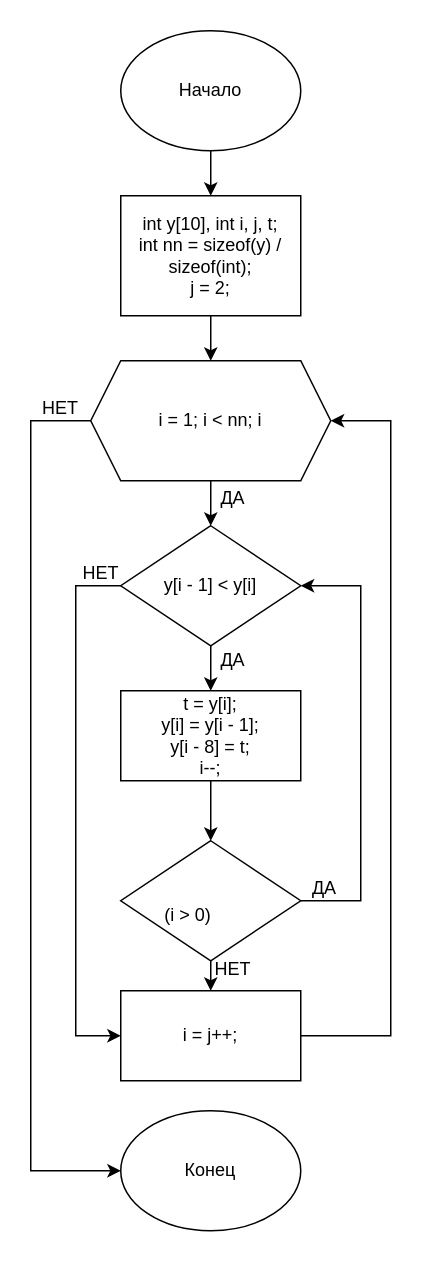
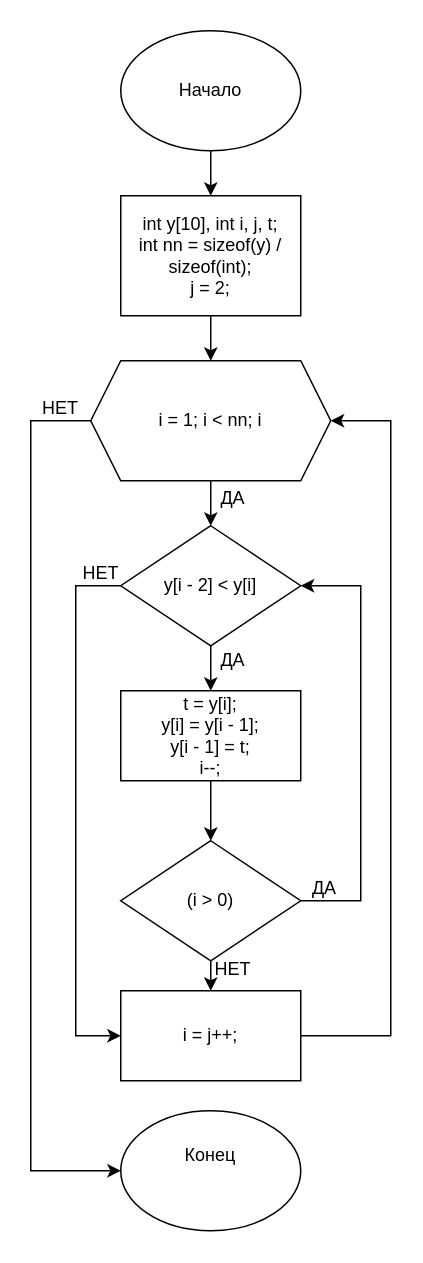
  <mxCell id="0" />
  <mxCell id="1" parent="0" />
  <mxCell id="2" style="edgeStyle=orthogonalEdgeStyle;rounded=0;orthogonalLoop=1;jettySize=auto;html=1;exitX=0.5;exitY=1;exitDx=0;exitDy=0;entryX=0.5;entryY=0;entryDx=0;entryDy=0;" edge="1" parent="1" source="3" target="5"><mxGeometry relative="1" as="geometry" /></mxCell>
  <mxCell id="3" value="" style="ellipse;whiteSpace=wrap;html=1;" vertex="1" parent="1"><mxGeometry x="80" y="20" width="120" height="80" as="geometry" /></mxCell>
  <mxCell id="4" style="edgeStyle=orthogonalEdgeStyle;rounded=0;orthogonalLoop=1;jettySize=auto;html=1;exitX=0.5;exitY=1;exitDx=0;exitDy=0;entryX=0.5;entryY=0;entryDx=0;entryDy=0;" edge="1" parent="1" source="5" target="8"><mxGeometry relative="1" as="geometry" /></mxCell>
  <mxCell id="5" value="" style="rounded=0;whiteSpace=wrap;html=1;" vertex="1" parent="1"><mxGeometry x="80" y="130" width="120" height="80" as="geometry" /></mxCell>
  <mxCell id="6" style="edgeStyle=orthogonalEdgeStyle;rounded=0;orthogonalLoop=1;jettySize=auto;html=1;exitX=0.5;exitY=1;exitDx=0;exitDy=0;entryX=0.5;entryY=0;entryDx=0;entryDy=0;" edge="1" parent="1" source="8" target="11"><mxGeometry relative="1" as="geometry" /></mxCell>
  <mxCell id="7" style="edgeStyle=orthogonalEdgeStyle;rounded=0;orthogonalLoop=1;jettySize=auto;html=1;exitX=0;exitY=0.5;exitDx=0;exitDy=0;entryX=0;entryY=0.5;entryDx=0;entryDy=0;" edge="1" parent="1" source="8" target="19"><mxGeometry relative="1" as="geometry"><Array as="points"><mxPoint x="20" y="280" /><mxPoint x="20" y="780" /></Array></mxGeometry></mxCell>
  <mxCell id="8" value="" style="shape=hexagon;perimeter=hexagonPerimeter2;whiteSpace=wrap;html=1;fixedSize=1;" vertex="1" parent="1"><mxGeometry x="60" y="240" width="160" height="80" as="geometry" /></mxCell>
  <mxCell id="9" style="edgeStyle=orthogonalEdgeStyle;rounded=0;orthogonalLoop=1;jettySize=auto;html=1;exitX=0.5;exitY=1;exitDx=0;exitDy=0;entryX=0.5;entryY=0;entryDx=0;entryDy=0;" edge="1" parent="1" source="11" target="13"><mxGeometry relative="1" as="geometry" /></mxCell>
  <mxCell id="10" style="edgeStyle=orthogonalEdgeStyle;rounded=0;orthogonalLoop=1;jettySize=auto;html=1;exitX=0;exitY=0.5;exitDx=0;exitDy=0;entryX=0;entryY=0.5;entryDx=0;entryDy=0;" edge="1" parent="1" source="11" target="18"><mxGeometry relative="1" as="geometry"><Array as="points"><mxPoint x="50" y="390" /><mxPoint x="50" y="690" /></Array></mxGeometry></mxCell>
  <mxCell id="11" value="" style="rhombus;whiteSpace=wrap;html=1;" vertex="1" parent="1"><mxGeometry x="80" y="350" width="120" height="80" as="geometry" /></mxCell>
  <mxCell id="12" style="edgeStyle=orthogonalEdgeStyle;rounded=0;orthogonalLoop=1;jettySize=auto;html=1;exitX=0.5;exitY=1;exitDx=0;exitDy=0;entryX=0.5;entryY=0;entryDx=0;entryDy=0;" edge="1" parent="1" source="13" target="16"><mxGeometry relative="1" as="geometry" /></mxCell>
  <mxCell id="13" value="" style="rounded=0;whiteSpace=wrap;html=1;" vertex="1" parent="1"><mxGeometry x="80" y="460" width="120" height="60" as="geometry" /></mxCell>
  <mxCell id="14" style="edgeStyle=orthogonalEdgeStyle;rounded=0;orthogonalLoop=1;jettySize=auto;html=1;exitX=1;exitY=0.5;exitDx=0;exitDy=0;entryX=1;entryY=0.5;entryDx=0;entryDy=0;" edge="1" parent="1" source="16" target="11"><mxGeometry relative="1" as="geometry"><Array as="points"><mxPoint x="240" y="600" /><mxPoint x="240" y="390" /></Array></mxGeometry></mxCell>
  <mxCell id="15" style="edgeStyle=orthogonalEdgeStyle;rounded=0;orthogonalLoop=1;jettySize=auto;html=1;exitX=0.5;exitY=1;exitDx=0;exitDy=0;entryX=0.5;entryY=0;entryDx=0;entryDy=0;" edge="1" parent="1" source="16" target="18"><mxGeometry relative="1" as="geometry" /></mxCell>
  <mxCell id="16" value="" style="rhombus;whiteSpace=wrap;html=1;" vertex="1" parent="1"><mxGeometry x="80" y="560" width="120" height="80" as="geometry" /></mxCell>
  <mxCell id="17" style="edgeStyle=orthogonalEdgeStyle;rounded=0;orthogonalLoop=1;jettySize=auto;html=1;exitX=1;exitY=0.5;exitDx=0;exitDy=0;entryX=1;entryY=0.5;entryDx=0;entryDy=0;" edge="1" parent="1" source="18" target="8"><mxGeometry relative="1" as="geometry"><Array as="points"><mxPoint x="260" y="690" /><mxPoint x="260" y="280" /></Array></mxGeometry></mxCell>
  <mxCell id="18" value="" style="rounded=0;whiteSpace=wrap;html=1;" vertex="1" parent="1"><mxGeometry x="80" y="660" width="120" height="60" as="geometry" /></mxCell>
  <mxCell id="19" value="" style="ellipse;whiteSpace=wrap;html=1;" vertex="1" parent="1"><mxGeometry x="80" y="740" width="120" height="80" as="geometry" /></mxCell>
  <mxCell id="20" value="Начало" style="text;html=1;strokeColor=none;fillColor=none;align=center;verticalAlign=middle;whiteSpace=wrap;rounded=0;" vertex="1" parent="1"><mxGeometry x="80" y="50" width="120" height="20" as="geometry" /></mxCell>
  <mxCell id="21" value="int y[10], int i, j, t;&lt;br&gt;int nn = sizeof(y) / sizeof(int);&lt;br&gt;j = 2;" style="text;html=1;strokeColor=none;fillColor=none;align=center;verticalAlign=middle;whiteSpace=wrap;rounded=0;" vertex="1" parent="1"><mxGeometry x="80" y="130" width="120" height="80" as="geometry" /></mxCell>
  <mxCell id="22" value="i = 1; i &amp;lt; nn; i" style="text;html=1;strokeColor=none;fillColor=none;align=center;verticalAlign=middle;whiteSpace=wrap;rounded=0;" vertex="1" parent="1"><mxGeometry x="70" y="260" width="140" height="40" as="geometry" /></mxCell>
- <mxCell id="23" value="y[i - 1] &amp;lt; y[i]" style="text;html=1;strokeColor=none;fillColor=none;align=center;verticalAlign=middle;whiteSpace=wrap;rounded=0;" vertex="1" parent="1"><mxGeometry x="100" y="380" width="80" height="20" as="geometry" /></mxCell>
- <mxCell id="24" value="&lt;div&gt;t = y[i];&lt;/div&gt;&lt;div&gt;&lt;span&gt;   &lt;/span&gt;y[i] = y[i - 1];&lt;/div&gt;&lt;div&gt;&lt;span&gt;   &lt;/span&gt;y[i - 8] = t;&lt;/div&gt;&lt;div&gt;&lt;span&gt;   &lt;/span&gt;i--;&lt;/div&gt;" style="text;html=1;strokeColor=none;fillColor=none;align=center;verticalAlign=middle;whiteSpace=wrap;rounded=0;" vertex="1" parent="1"><mxGeometry x="80" y="460" width="120" height="60" as="geometry" /></mxCell>
- <mxCell id="25" value="(i &amp;gt; 0)" style="text;html=1;strokeColor=none;fillColor=none;align=center;verticalAlign=middle;whiteSpace=wrap;rounded=0;" vertex="1" parent="1"><mxGeometry x="85" y="600" width="80" height="20" as="geometry" /></mxCell>
+ <mxCell id="23" value="y[i - 2] &amp;lt; y[i]" style="text;html=1;strokeColor=none;fillColor=none;align=center;verticalAlign=middle;whiteSpace=wrap;rounded=0;" vertex="1" parent="1"><mxGeometry x="100" y="380" width="80" height="20" as="geometry" /></mxCell>
+ <mxCell id="24" value="&lt;div&gt;t = y[i];&lt;/div&gt;&lt;div&gt;&lt;span&gt;   &lt;/span&gt;y[i] = y[i - 1];&lt;/div&gt;&lt;div&gt;&lt;span&gt;   &lt;/span&gt;y[i - 1] = t;&lt;/div&gt;&lt;div&gt;&lt;span&gt;   &lt;/span&gt;i--;&lt;/div&gt;" style="text;html=1;strokeColor=none;fillColor=none;align=center;verticalAlign=middle;whiteSpace=wrap;rounded=0;" vertex="1" parent="1"><mxGeometry x="80" y="460" width="120" height="60" as="geometry" /></mxCell>
+ <mxCell id="25" value="(i &amp;gt; 0)" style="text;html=1;strokeColor=none;fillColor=none;align=center;verticalAlign=middle;whiteSpace=wrap;rounded=0;" vertex="1" parent="1"><mxGeometry x="100" y="590" width="80" height="20" as="geometry" /></mxCell>
  <mxCell id="26" value="i = j++;" style="text;html=1;strokeColor=none;fillColor=none;align=center;verticalAlign=middle;whiteSpace=wrap;rounded=0;" vertex="1" parent="1"><mxGeometry x="80" y="660" width="120" height="60" as="geometry" /></mxCell>
- <mxCell id="27" value="Конец" style="text;html=1;strokeColor=none;fillColor=none;align=center;verticalAlign=middle;whiteSpace=wrap;rounded=0;" vertex="1" parent="1"><mxGeometry x="90" y="770" width="100" height="20" as="geometry" /></mxCell>
+ <mxCell id="27" value="Конец" style="text;html=1;strokeColor=none;fillColor=none;align=center;verticalAlign=middle;whiteSpace=wrap;rounded=0;" vertex="1" parent="1"><mxGeometry x="90" y="760" width="100" height="20" as="geometry" /></mxCell>
  <mxCell id="28" value="НЕТ" style="text;html=1;strokeColor=none;fillColor=none;align=center;verticalAlign=middle;whiteSpace=wrap;rounded=0;" vertex="1" parent="1"><mxGeometry x="20" y="262" width="40" height="20" as="geometry" /></mxCell>
  <mxCell id="29" value="ДА" style="text;html=1;strokeColor=none;fillColor=none;align=center;verticalAlign=middle;whiteSpace=wrap;rounded=0;" vertex="1" parent="1"><mxGeometry x="135" y="322" width="40" height="20" as="geometry" /></mxCell>
  <mxCell id="30" value="НЕТ" style="text;html=1;strokeColor=none;fillColor=none;align=center;verticalAlign=middle;whiteSpace=wrap;rounded=0;" vertex="1" parent="1"><mxGeometry x="47" y="372" width="40" height="20" as="geometry" /></mxCell>
  <mxCell id="31" value="ДА" style="text;html=1;strokeColor=none;fillColor=none;align=center;verticalAlign=middle;whiteSpace=wrap;rounded=0;" vertex="1" parent="1"><mxGeometry x="135" y="430" width="40" height="20" as="geometry" /></mxCell>
  <mxCell id="32" value="НЕТ" style="text;html=1;strokeColor=none;fillColor=none;align=center;verticalAlign=middle;whiteSpace=wrap;rounded=0;" vertex="1" parent="1"><mxGeometry x="135" y="636" width="40" height="20" as="geometry" /></mxCell>
  <mxCell id="33" value="ДА" style="text;html=1;strokeColor=none;fillColor=none;align=center;verticalAlign=middle;whiteSpace=wrap;rounded=0;" vertex="1" parent="1"><mxGeometry x="196" y="582" width="40" height="20" as="geometry" /></mxCell>
